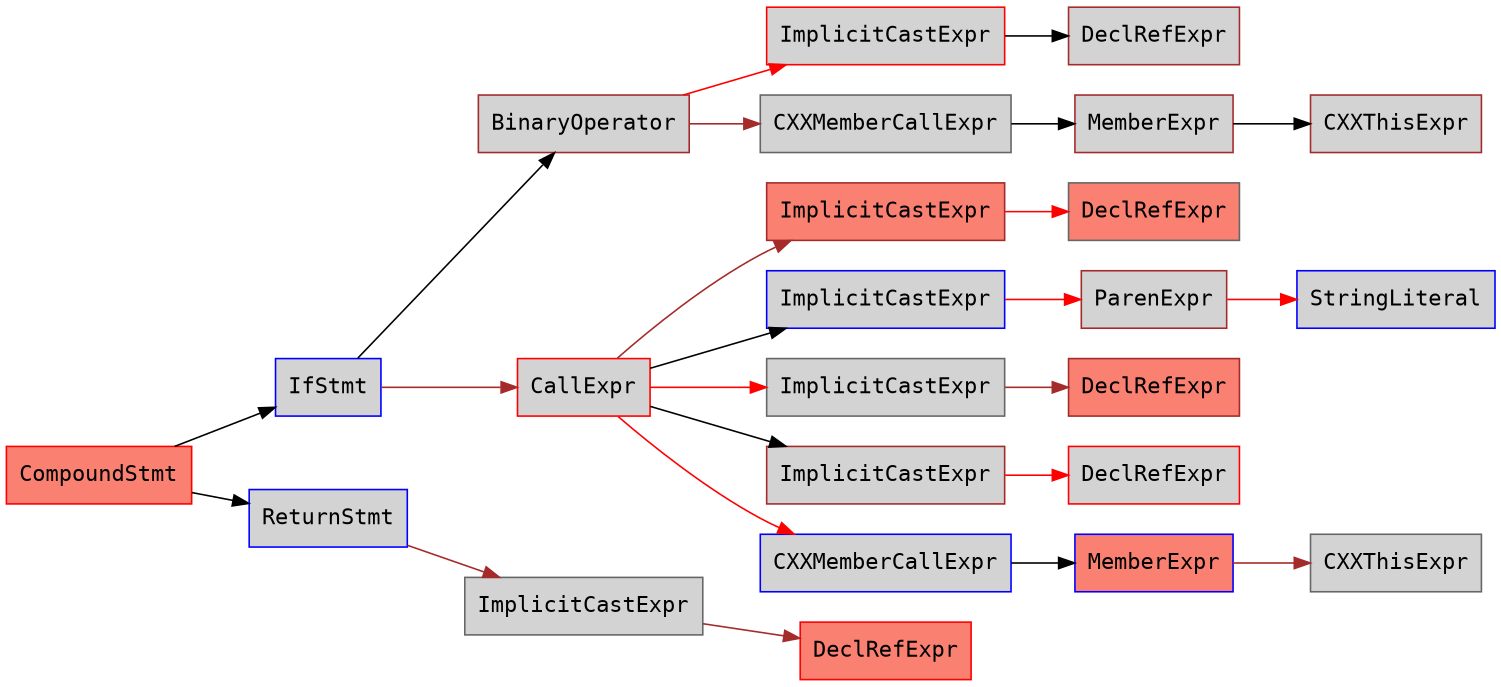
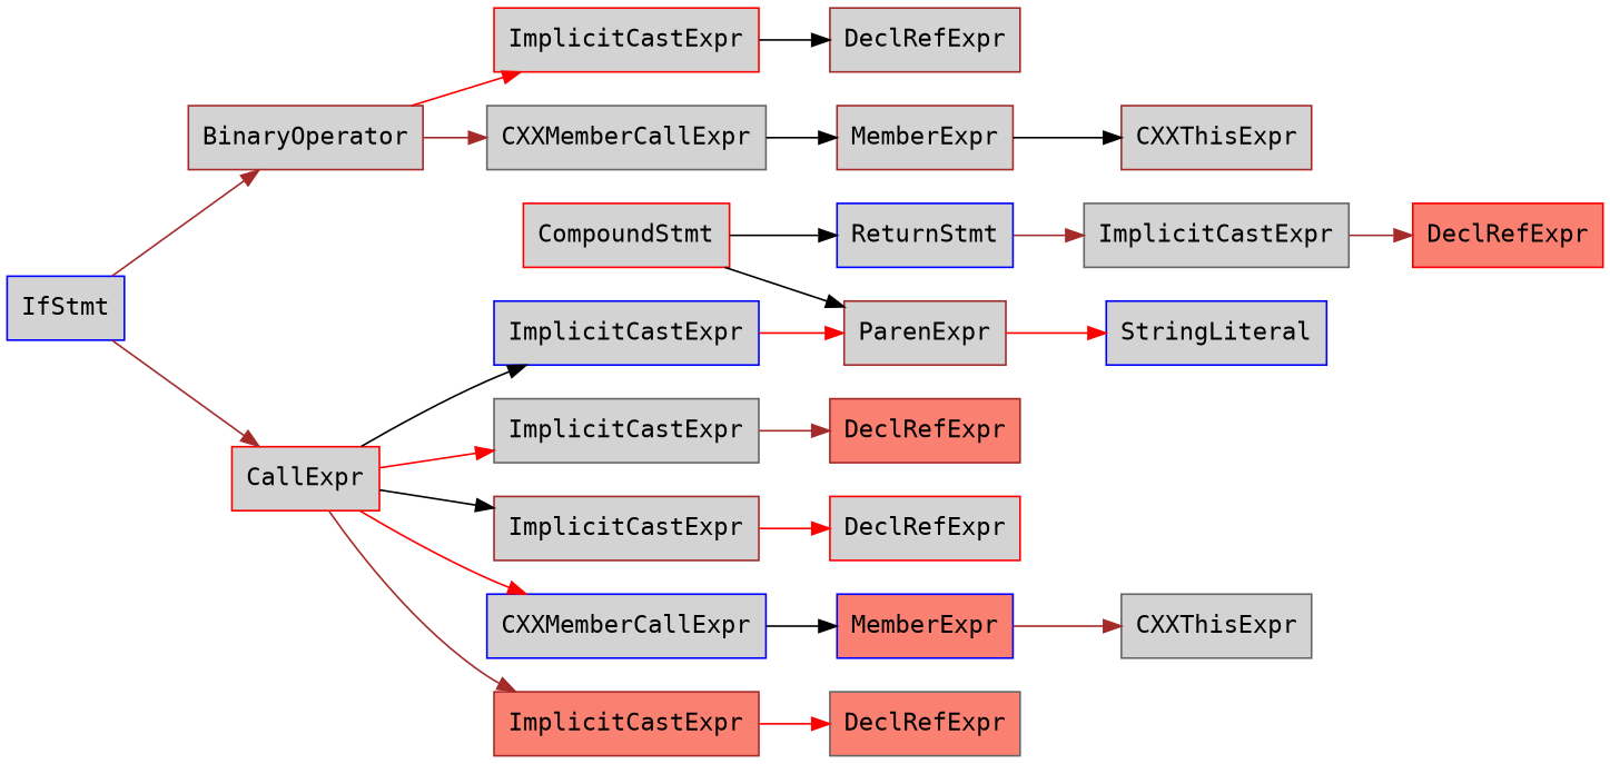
  digraph {
    fontname="DejaVu Sans Mono"
    rankdir=LR
    node [color=brown fillcolor=lightgrey fontname="DejaVu Sans Mono" shape=record style=filled]
    edge [color=black fontname="DejaVu Sans Mono"]
-   n1 [color=red fillcolor=salmon label="{CompoundStmt}"]
+   n1 [color=red label="{CompoundStmt}"]
    n2 [color=blue label="{IfStmt}"]
    n3 [color=blue label="{ReturnStmt}"]
    n4 [label="{BinaryOperator}"]
    n5 [color=red label="{CallExpr}"]
    n6 [color=gray40 label="{ImplicitCastExpr}"]
    n7 [color=red label="{ImplicitCastExpr}"]
    n8 [color=gray40 label="{CXXMemberCallExpr}"]
    n9 [fillcolor=salmon label="{ImplicitCastExpr}"]
    n10 [color=blue label="{ImplicitCastExpr}"]
    n11 [color=gray40 label="{ImplicitCastExpr}"]
    n12 [label="{ImplicitCastExpr}"]
    n13 [color=blue label="{CXXMemberCallExpr}"]
    n14 [color=red fillcolor=salmon label="{DeclRefExpr}"]
    n15 [label="{DeclRefExpr}"]
    n16 [label="{MemberExpr}"]
    n17 [color=gray40 fillcolor=salmon label="{DeclRefExpr}"]
    n18 [label="{ParenExpr}"]
    n19 [fillcolor=salmon label="{DeclRefExpr}"]
    n20 [color=red label="{DeclRefExpr}"]
    n21 [color=blue fillcolor=salmon label="{MemberExpr}"]
    n22 [label="{CXXThisExpr}"]
    n23 [color=blue label="{StringLiteral}"]
    n24 [color=gray40 label="{CXXThisExpr}"]
-   n1 -> n2
+   n1 -> n18
    n1 -> n3
-   n2 -> n4
+   n2 -> n4 [color=brown]
    n2 -> n5 [color=brown]
    n3 -> n6 [color=brown]
    n4 -> n7 [color=red]
    n4 -> n8 [color=brown]
    n5 -> n9 [color=brown]
    n5 -> n10
    n5 -> n11 [color=red]
    n5 -> n12
    n5 -> n13 [color=red]
    n6 -> n14 [color=brown]
    n7 -> n15
    n8 -> n16
    n9 -> n17 [color=red]
    n10 -> n18 [color=red]
    n11 -> n19 [color=brown]
    n12 -> n20 [color=red]
    n13 -> n21
    n16 -> n22
    n18 -> n23 [color=red]
    n21 -> n24 [color=brown]
  }
